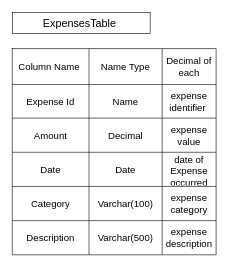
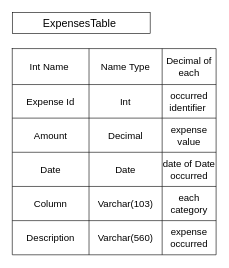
  <mxCell id="0" />
  <mxCell id="1" parent="0" />
  <mxCell id="2" value="&lt;font style=&quot;font-size: 18px;&quot;&gt;ExpensesTable&amp;nbsp;&lt;/font&gt;" style="whiteSpace=wrap;html=1;" vertex="1" parent="1"><mxGeometry x="20" y="20" width="230" height="35" as="geometry" /></mxCell>
  <mxCell id="3" value="" style="shape=table;startSize=0;container=1;collapsible=0;childLayout=tableLayout;fontSize=16;" vertex="1" parent="1"><mxGeometry x="20" y="80" width="340" height="344" as="geometry" /></mxCell>
  <mxCell id="4" value="" style="shape=tableRow;horizontal=0;startSize=0;swimlaneHead=0;swimlaneBody=0;strokeColor=inherit;top=0;left=0;bottom=0;right=0;collapsible=0;dropTarget=0;fillColor=none;points=[[0,0.5],[1,0.5]];portConstraint=eastwest;fontSize=16;" vertex="1" parent="3"><mxGeometry width="340" height="60" as="geometry" /></mxCell>
- <mxCell id="5" value="Column Name&amp;nbsp;" style="shape=partialRectangle;html=1;whiteSpace=wrap;connectable=0;strokeColor=inherit;overflow=hidden;fillColor=none;top=0;left=0;bottom=0;right=0;pointerEvents=1;fontSize=16;" vertex="1" parent="4"><mxGeometry width="128" height="60" as="geometry"><mxRectangle width="128" height="60" as="alternateBounds" /></mxGeometry></mxCell>
+ <mxCell id="5" value="Int Name&amp;nbsp;" style="shape=partialRectangle;html=1;whiteSpace=wrap;connectable=0;strokeColor=inherit;overflow=hidden;fillColor=none;top=0;left=0;bottom=0;right=0;pointerEvents=1;fontSize=16;" vertex="1" parent="4"><mxGeometry width="128" height="60" as="geometry"><mxRectangle width="128" height="60" as="alternateBounds" /></mxGeometry></mxCell>
  <mxCell id="6" value="Name Type" style="shape=partialRectangle;html=1;whiteSpace=wrap;connectable=0;strokeColor=inherit;overflow=hidden;fillColor=none;top=0;left=0;bottom=0;right=0;pointerEvents=1;fontSize=16;" vertex="1" parent="4"><mxGeometry x="128" width="122" height="60" as="geometry"><mxRectangle width="122" height="60" as="alternateBounds" /></mxGeometry></mxCell>
  <mxCell id="7" value="Decimal of each" style="shape=partialRectangle;html=1;whiteSpace=wrap;connectable=0;strokeColor=inherit;overflow=hidden;fillColor=none;top=0;left=0;bottom=0;right=0;pointerEvents=1;fontSize=16;" vertex="1" parent="4"><mxGeometry x="250" width="90" height="60" as="geometry"><mxRectangle width="90" height="60" as="alternateBounds" /></mxGeometry></mxCell>
  <mxCell id="8" value="" style="shape=tableRow;horizontal=0;startSize=0;swimlaneHead=0;swimlaneBody=0;strokeColor=inherit;top=0;left=0;bottom=0;right=0;collapsible=0;dropTarget=0;fillColor=none;points=[[0,0.5],[1,0.5]];portConstraint=eastwest;fontSize=16;" vertex="1" parent="3"><mxGeometry y="60" width="340" height="56" as="geometry" /></mxCell>
  <mxCell id="9" value="Expense Id" style="shape=partialRectangle;html=1;whiteSpace=wrap;connectable=0;strokeColor=inherit;overflow=hidden;fillColor=none;top=0;left=0;bottom=0;right=0;pointerEvents=1;fontSize=16;" vertex="1" parent="8"><mxGeometry width="128" height="56" as="geometry"><mxRectangle width="128" height="56" as="alternateBounds" /></mxGeometry></mxCell>
- <mxCell id="10" value="Name" style="shape=partialRectangle;html=1;whiteSpace=wrap;connectable=0;strokeColor=inherit;overflow=hidden;fillColor=none;top=0;left=0;bottom=0;right=0;pointerEvents=1;fontSize=16;" vertex="1" parent="8"><mxGeometry x="128" width="122" height="56" as="geometry"><mxRectangle width="122" height="56" as="alternateBounds" /></mxGeometry></mxCell>
- <mxCell id="11" value="expense identifier&amp;nbsp;" style="shape=partialRectangle;html=1;whiteSpace=wrap;connectable=0;strokeColor=inherit;overflow=hidden;fillColor=none;top=0;left=0;bottom=0;right=0;pointerEvents=1;fontSize=16;" vertex="1" parent="8"><mxGeometry x="250" width="90" height="56" as="geometry"><mxRectangle width="90" height="56" as="alternateBounds" /></mxGeometry></mxCell>
+ <mxCell id="10" value="Int" style="shape=partialRectangle;html=1;whiteSpace=wrap;connectable=0;strokeColor=inherit;overflow=hidden;fillColor=none;top=0;left=0;bottom=0;right=0;pointerEvents=1;fontSize=16;" vertex="1" parent="8"><mxGeometry x="128" width="122" height="56" as="geometry"><mxRectangle width="122" height="56" as="alternateBounds" /></mxGeometry></mxCell>
+ <mxCell id="11" value="occurred identifier&amp;nbsp;" style="shape=partialRectangle;html=1;whiteSpace=wrap;connectable=0;strokeColor=inherit;overflow=hidden;fillColor=none;top=0;left=0;bottom=0;right=0;pointerEvents=1;fontSize=16;" vertex="1" parent="8"><mxGeometry x="250" width="90" height="56" as="geometry"><mxRectangle width="90" height="56" as="alternateBounds" /></mxGeometry></mxCell>
  <mxCell id="12" value="" style="shape=tableRow;horizontal=0;startSize=0;swimlaneHead=0;swimlaneBody=0;strokeColor=inherit;top=0;left=0;bottom=0;right=0;collapsible=0;dropTarget=0;fillColor=none;points=[[0,0.5],[1,0.5]];portConstraint=eastwest;fontSize=16;" vertex="1" parent="3"><mxGeometry y="116" width="340" height="57" as="geometry" /></mxCell>
  <mxCell id="13" value="Amount" style="shape=partialRectangle;html=1;whiteSpace=wrap;connectable=0;strokeColor=inherit;overflow=hidden;fillColor=none;top=0;left=0;bottom=0;right=0;pointerEvents=1;fontSize=16;" vertex="1" parent="12"><mxGeometry width="128" height="57" as="geometry"><mxRectangle width="128" height="57" as="alternateBounds" /></mxGeometry></mxCell>
  <mxCell id="14" value="Decimal" style="shape=partialRectangle;html=1;whiteSpace=wrap;connectable=0;strokeColor=inherit;overflow=hidden;fillColor=none;top=0;left=0;bottom=0;right=0;pointerEvents=1;fontSize=16;" vertex="1" parent="12"><mxGeometry x="128" width="122" height="57" as="geometry"><mxRectangle width="122" height="57" as="alternateBounds" /></mxGeometry></mxCell>
  <mxCell id="15" value="expense value" style="shape=partialRectangle;html=1;whiteSpace=wrap;connectable=0;strokeColor=inherit;overflow=hidden;fillColor=none;top=0;left=0;bottom=0;right=0;pointerEvents=1;fontSize=16;" vertex="1" parent="12"><mxGeometry x="250" width="90" height="57" as="geometry"><mxRectangle width="90" height="57" as="alternateBounds" /></mxGeometry></mxCell>
  <mxCell id="16" value="" style="shape=tableRow;horizontal=0;startSize=0;swimlaneHead=0;swimlaneBody=0;strokeColor=inherit;top=0;left=0;bottom=0;right=0;collapsible=0;dropTarget=0;fillColor=none;points=[[0,0.5],[1,0.5]];portConstraint=eastwest;fontSize=16;" vertex="1" parent="3"><mxGeometry y="173" width="340" height="57" as="geometry" /></mxCell>
  <mxCell id="17" value="Date" style="shape=partialRectangle;html=1;whiteSpace=wrap;connectable=0;strokeColor=inherit;overflow=hidden;fillColor=none;top=0;left=0;bottom=0;right=0;pointerEvents=1;fontSize=16;" vertex="1" parent="16"><mxGeometry width="128" height="57" as="geometry"><mxRectangle width="128" height="57" as="alternateBounds" /></mxGeometry></mxCell>
  <mxCell id="18" value="Date" style="shape=partialRectangle;html=1;whiteSpace=wrap;connectable=0;strokeColor=inherit;overflow=hidden;fillColor=none;top=0;left=0;bottom=0;right=0;pointerEvents=1;fontSize=16;" vertex="1" parent="16"><mxGeometry x="128" width="122" height="57" as="geometry"><mxRectangle width="122" height="57" as="alternateBounds" /></mxGeometry></mxCell>
- <mxCell id="19" value="date of Expense occurred" style="shape=partialRectangle;html=1;whiteSpace=wrap;connectable=0;strokeColor=inherit;overflow=hidden;fillColor=none;top=0;left=0;bottom=0;right=0;pointerEvents=1;fontSize=16;" vertex="1" parent="16"><mxGeometry x="250" width="90" height="57" as="geometry"><mxRectangle width="90" height="57" as="alternateBounds" /></mxGeometry></mxCell>
+ <mxCell id="19" value="date of Date occurred" style="shape=partialRectangle;html=1;whiteSpace=wrap;connectable=0;strokeColor=inherit;overflow=hidden;fillColor=none;top=0;left=0;bottom=0;right=0;pointerEvents=1;fontSize=16;" vertex="1" parent="16"><mxGeometry x="250" width="90" height="57" as="geometry"><mxRectangle width="90" height="57" as="alternateBounds" /></mxGeometry></mxCell>
  <mxCell id="20" value="" style="shape=tableRow;horizontal=0;startSize=0;swimlaneHead=0;swimlaneBody=0;strokeColor=inherit;top=0;left=0;bottom=0;right=0;collapsible=0;dropTarget=0;fillColor=none;points=[[0,0.5],[1,0.5]];portConstraint=eastwest;fontSize=16;" vertex="1" parent="3"><mxGeometry y="230" width="340" height="57" as="geometry" /></mxCell>
- <mxCell id="21" value="Category" style="shape=partialRectangle;html=1;whiteSpace=wrap;connectable=0;strokeColor=inherit;overflow=hidden;fillColor=none;top=0;left=0;bottom=0;right=0;pointerEvents=1;fontSize=16;" vertex="1" parent="20"><mxGeometry width="128" height="57" as="geometry"><mxRectangle width="128" height="57" as="alternateBounds" /></mxGeometry></mxCell>
- <mxCell id="22" value="Varchar(100)" style="shape=partialRectangle;html=1;whiteSpace=wrap;connectable=0;strokeColor=inherit;overflow=hidden;fillColor=none;top=0;left=0;bottom=0;right=0;pointerEvents=1;fontSize=16;" vertex="1" parent="20"><mxGeometry x="128" width="122" height="57" as="geometry"><mxRectangle width="122" height="57" as="alternateBounds" /></mxGeometry></mxCell>
- <mxCell id="23" value="expense category" style="shape=partialRectangle;html=1;whiteSpace=wrap;connectable=0;strokeColor=inherit;overflow=hidden;fillColor=none;top=0;left=0;bottom=0;right=0;pointerEvents=1;fontSize=16;" vertex="1" parent="20"><mxGeometry x="250" width="90" height="57" as="geometry"><mxRectangle width="90" height="57" as="alternateBounds" /></mxGeometry></mxCell>
+ <mxCell id="21" value="Column" style="shape=partialRectangle;html=1;whiteSpace=wrap;connectable=0;strokeColor=inherit;overflow=hidden;fillColor=none;top=0;left=0;bottom=0;right=0;pointerEvents=1;fontSize=16;" vertex="1" parent="20"><mxGeometry width="128" height="57" as="geometry"><mxRectangle width="128" height="57" as="alternateBounds" /></mxGeometry></mxCell>
+ <mxCell id="22" value="Varchar(103)" style="shape=partialRectangle;html=1;whiteSpace=wrap;connectable=0;strokeColor=inherit;overflow=hidden;fillColor=none;top=0;left=0;bottom=0;right=0;pointerEvents=1;fontSize=16;" vertex="1" parent="20"><mxGeometry x="128" width="122" height="57" as="geometry"><mxRectangle width="122" height="57" as="alternateBounds" /></mxGeometry></mxCell>
+ <mxCell id="23" value="each category" style="shape=partialRectangle;html=1;whiteSpace=wrap;connectable=0;strokeColor=inherit;overflow=hidden;fillColor=none;top=0;left=0;bottom=0;right=0;pointerEvents=1;fontSize=16;" vertex="1" parent="20"><mxGeometry x="250" width="90" height="57" as="geometry"><mxRectangle width="90" height="57" as="alternateBounds" /></mxGeometry></mxCell>
  <mxCell id="24" value="" style="shape=tableRow;horizontal=0;startSize=0;swimlaneHead=0;swimlaneBody=0;strokeColor=inherit;top=0;left=0;bottom=0;right=0;collapsible=0;dropTarget=0;fillColor=none;points=[[0,0.5],[1,0.5]];portConstraint=eastwest;fontSize=16;" vertex="1" parent="3"><mxGeometry y="287" width="340" height="57" as="geometry" /></mxCell>
  <mxCell id="25" value="Description" style="shape=partialRectangle;html=1;whiteSpace=wrap;connectable=0;strokeColor=inherit;overflow=hidden;fillColor=none;top=0;left=0;bottom=0;right=0;pointerEvents=1;fontSize=16;" vertex="1" parent="24"><mxGeometry width="128" height="57" as="geometry"><mxRectangle width="128" height="57" as="alternateBounds" /></mxGeometry></mxCell>
- <mxCell id="26" value="Varchar(500)" style="shape=partialRectangle;html=1;whiteSpace=wrap;connectable=0;strokeColor=inherit;overflow=hidden;fillColor=none;top=0;left=0;bottom=0;right=0;pointerEvents=1;fontSize=16;" vertex="1" parent="24"><mxGeometry x="128" width="122" height="57" as="geometry"><mxRectangle width="122" height="57" as="alternateBounds" /></mxGeometry></mxCell>
- <mxCell id="27" value="expense description" style="shape=partialRectangle;html=1;whiteSpace=wrap;connectable=0;strokeColor=inherit;overflow=hidden;fillColor=none;top=0;left=0;bottom=0;right=0;pointerEvents=1;fontSize=16;" vertex="1" parent="24"><mxGeometry x="250" width="90" height="57" as="geometry"><mxRectangle width="90" height="57" as="alternateBounds" /></mxGeometry></mxCell>
+ <mxCell id="26" value="Varchar(560)" style="shape=partialRectangle;html=1;whiteSpace=wrap;connectable=0;strokeColor=inherit;overflow=hidden;fillColor=none;top=0;left=0;bottom=0;right=0;pointerEvents=1;fontSize=16;" vertex="1" parent="24"><mxGeometry x="128" width="122" height="57" as="geometry"><mxRectangle width="122" height="57" as="alternateBounds" /></mxGeometry></mxCell>
+ <mxCell id="27" value="expense occurred" style="shape=partialRectangle;html=1;whiteSpace=wrap;connectable=0;strokeColor=inherit;overflow=hidden;fillColor=none;top=0;left=0;bottom=0;right=0;pointerEvents=1;fontSize=16;" vertex="1" parent="24"><mxGeometry x="250" width="90" height="57" as="geometry"><mxRectangle width="90" height="57" as="alternateBounds" /></mxGeometry></mxCell>
